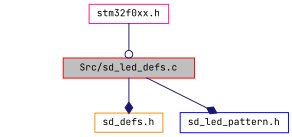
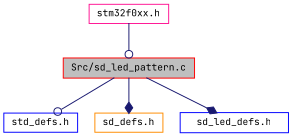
  digraph {
    fontname="JetBrains Mono"
    node [color=blue fillcolor=white fontname="JetBrains Mono" fontsize=10 shape=record style=filled]
    edge [arrowhead=odot color=midnightblue fontname="JetBrains Mono" fontsize=10 labelfontname=Helvetica labelfontsize=10 style=solid]
-   n1 [color=red fillcolor=grey75 fontcolor=black height=0.2 label="Src/sd_led_defs.c" width=0.4]
+   n1 [color=red fillcolor=grey75 fontcolor=black height=0.2 label="Src/sd_led_pattern.c" width=0.4]
+   n2 [height=0.2 label="std_defs.h" width=0.4]
    n3 [color=darkorange height=0.2 label="sd_defs.h" width=0.4]
-   n4 [height=0.2 label="sd_led_pattern.h" width=0.4]
+   n4 [height=0.2 label="sd_led_defs.h" width=0.4]
    n5 [color=deeppink height=0.2 label="stm32f0xx.h" width=0.4]
+   n1 -> n2
    n1 -> n3 [arrowhead=diamond]
    n1 -> n4 [arrowhead=diamond]
    n5 -> n1
  }
